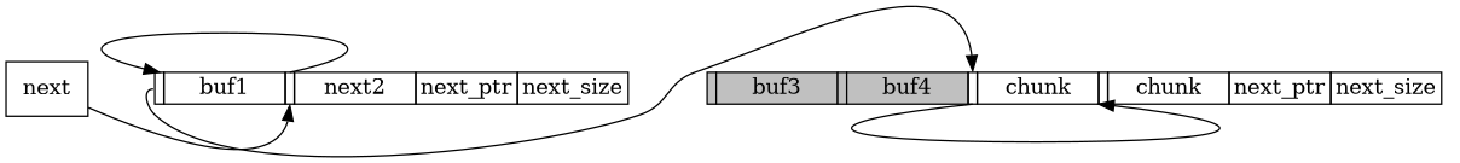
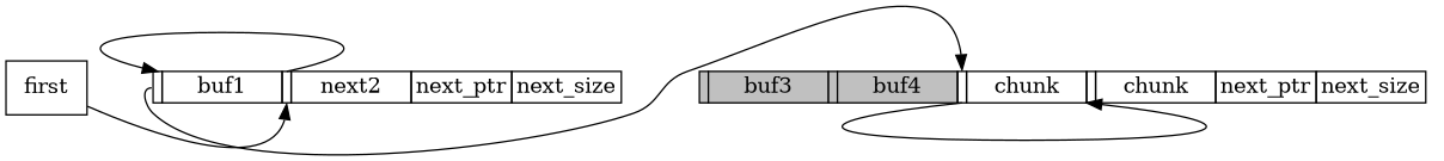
  digraph {
    rankdir=LR
    node [shape=plaintext]
    n1 [label=<         <table border="0" cellborder="1" cellspacing="0">             <tr>                 <td port="f1.0"></td>                 <td port="f1" width="80">buf1</td>                 <td port="f2.0"></td>                 <td port="f2" width="80">next2</td>                 <td port="f3">next_ptr</td>                 <td>next_size</td>             </tr>         </table>     >]
    n2 [label=<         <table border="0" cellborder="1" cellspacing="0">             <tr>                 <td bgcolor="gray" port="f1.0"></td>                 <td bgcolor="gray" port="f1" width="80">buf3</td>                 <td bgcolor="gray" port="f2.0"></td>                 <td bgcolor="gray" port="f2" width="80">buf4</td>                 <td port="f3.0"></td>                 <td port="f3" width="80">chunk</td>                 <td port="f4.0"></td>                 <td port="f4" width="80">chunk</td>                 <td port="f5">next_ptr</td>                 <td>next_size</td>             </tr>         </table>     >]
-   n3 [label=next shape=box]
+   n3 [label=first shape=box]
    n1 -> n1 [headport="f1.0:n" tailport="f2.0:n"]
    n1 -> n2 [headport="f3.0" tailport="f1.0:w"]
    n2 -> n2 [headport="f4.0:sw" tailport="f3.0:s"]
    n3 -> n1 [headport="f2.0"]
  }
